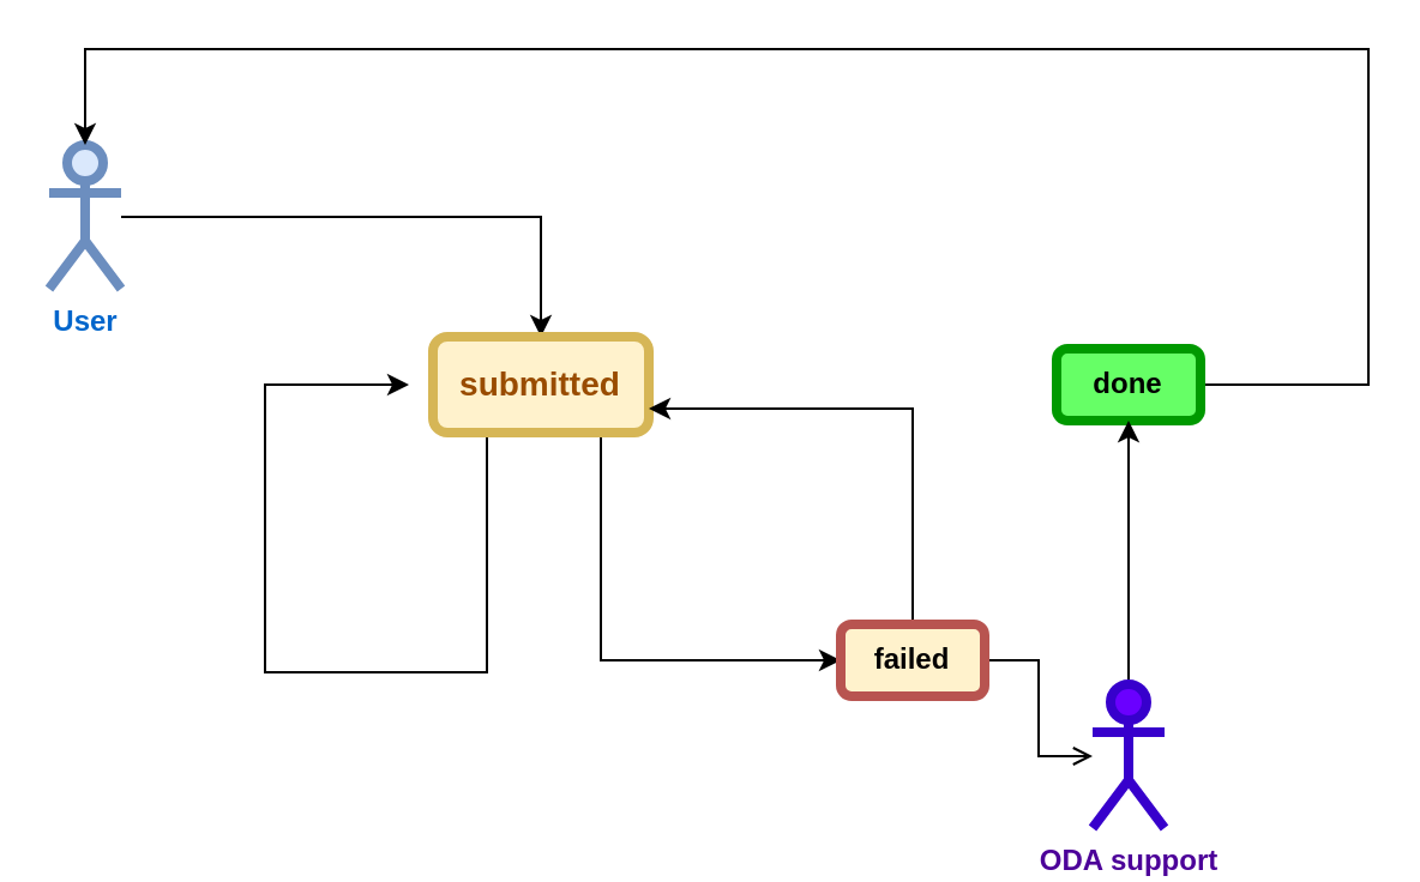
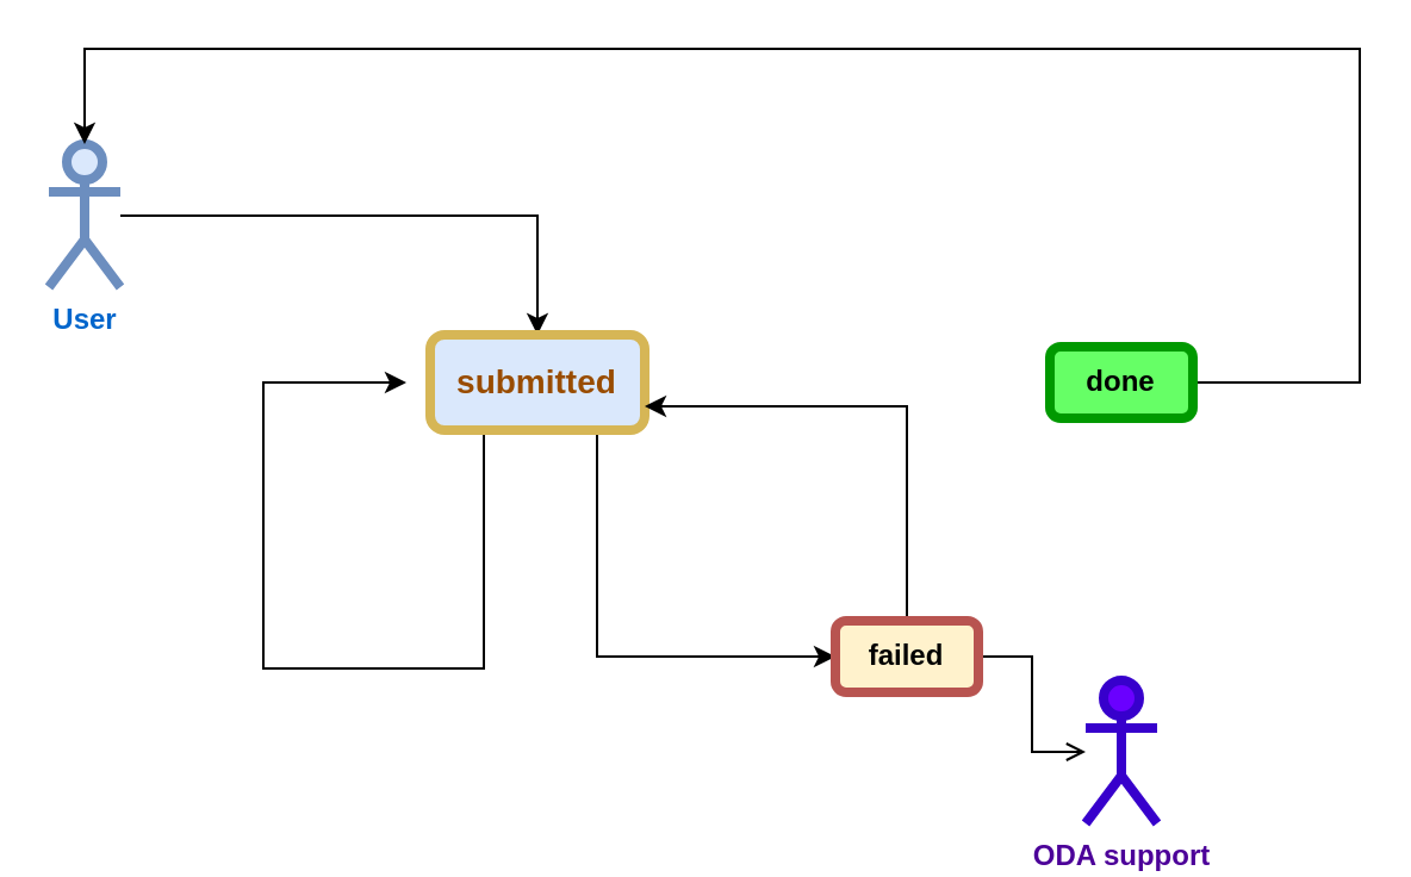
  <mxCell id="0" />
  <mxCell id="1" parent="0" />
  <mxCell id="2" style="edgeStyle=orthogonalEdgeStyle;rounded=0;orthogonalLoop=1;jettySize=auto;html=1;entryX=0.5;entryY=0;entryDx=0;entryDy=0;fontSize=14;fontColor=#0066CC;" edge="1" parent="1" source="3" target="6"><mxGeometry relative="1" as="geometry" /></mxCell>
  <mxCell id="3" value="&lt;font color=&quot;#0066CC&quot;&gt;&lt;b&gt;User&lt;/b&gt;&lt;/font&gt;" style="shape=umlActor;verticalLabelPosition=bottom;verticalAlign=top;html=1;outlineConnect=0;strokeWidth=4;fillColor=#dae8fc;strokeColor=#6c8ebf;" vertex="1" parent="1"><mxGeometry x="20" y="60" width="30" height="60" as="geometry" /></mxCell>
  <mxCell id="4" style="edgeStyle=orthogonalEdgeStyle;rounded=0;orthogonalLoop=1;jettySize=auto;html=1;exitX=0.25;exitY=1;exitDx=0;exitDy=0;fontSize=14;fontColor=#0066CC;" edge="1" parent="1" source="6"><mxGeometry relative="1" as="geometry"><mxPoint x="170" y="160" as="targetPoint" /><Array as="points"><mxPoint x="203" y="280" /><mxPoint x="110" y="280" /><mxPoint x="110" y="160" /></Array></mxGeometry></mxCell>
  <mxCell id="5" style="edgeStyle=orthogonalEdgeStyle;rounded=0;orthogonalLoop=1;jettySize=auto;html=1;entryX=0;entryY=0.5;entryDx=0;entryDy=0;fontSize=14;fontColor=#0066CC;" edge="1" parent="1" source="6" target="11"><mxGeometry relative="1" as="geometry"><Array as="points"><mxPoint x="250" y="275" /></Array></mxGeometry></mxCell>
- <mxCell id="6" value="&lt;font color=&quot;#994C00&quot;&gt;&lt;b&gt;&lt;font style=&quot;font-size: 14px;&quot;&gt;submitted&lt;/font&gt;&lt;/b&gt;&lt;/font&gt;" style="rounded=1;whiteSpace=wrap;html=1;strokeWidth=4;fillColor=#fff2cc;strokeColor=#d6b656;" vertex="1" parent="1"><mxGeometry x="180" y="140" width="90" height="40" as="geometry" /></mxCell>
+ <mxCell id="6" value="&lt;font color=&quot;#994C00&quot;&gt;&lt;b&gt;&lt;font style=&quot;font-size: 14px;&quot;&gt;submitted&lt;/font&gt;&lt;/b&gt;&lt;/font&gt;" style="rounded=1;whiteSpace=wrap;html=1;strokeWidth=4;fillColor=#dae8fc;strokeColor=#d6b656;" vertex="1" parent="1"><mxGeometry x="180" y="140" width="90" height="40" as="geometry" /></mxCell>
  <mxCell id="7" style="edgeStyle=orthogonalEdgeStyle;rounded=0;orthogonalLoop=1;jettySize=auto;html=1;fontSize=14;fontColor=#0066CC;" edge="1" parent="1" source="8" target="3"><mxGeometry relative="1" as="geometry"><Array as="points"><mxPoint x="570" y="160" /><mxPoint x="570" y="20" /><mxPoint x="35" y="20" /></Array></mxGeometry></mxCell>
  <mxCell id="8" value="&lt;b&gt;done&lt;/b&gt;" style="rounded=1;whiteSpace=wrap;html=1;strokeWidth=4;fillColor=#66FF66;strokeColor=#009900;" vertex="1" parent="1"><mxGeometry x="440" y="145" width="60" height="30" as="geometry" /></mxCell>
  <mxCell id="9" style="edgeStyle=orthogonalEdgeStyle;rounded=0;orthogonalLoop=1;jettySize=auto;html=1;fontSize=14;fontColor=#0066CC;endArrow=open;" edge="1" parent="1" source="11" target="13"><mxGeometry relative="1" as="geometry" /></mxCell>
  <mxCell id="10" style="edgeStyle=orthogonalEdgeStyle;rounded=0;orthogonalLoop=1;jettySize=auto;html=1;entryX=1;entryY=0.75;entryDx=0;entryDy=0;fontSize=14;fontColor=#0066CC;" edge="1" parent="1" source="11" target="6"><mxGeometry relative="1" as="geometry"><Array as="points"><mxPoint x="380" y="170" /></Array></mxGeometry></mxCell>
  <mxCell id="11" value="&lt;b&gt;failed&lt;/b&gt;" style="rounded=1;whiteSpace=wrap;html=1;strokeWidth=4;fillColor=#fff2cc;strokeColor=#b85450;" vertex="1" parent="1"><mxGeometry x="350" y="260" width="60" height="30" as="geometry" /></mxCell>
- <mxCell id="12" style="edgeStyle=orthogonalEdgeStyle;rounded=0;orthogonalLoop=1;jettySize=auto;html=1;entryX=0.5;entryY=1;entryDx=0;entryDy=0;fontSize=14;fontColor=#0066CC;" edge="1" parent="1" source="13" target="8"><mxGeometry relative="1" as="geometry" /></mxCell>
  <mxCell id="13" value="&lt;b&gt;&lt;font color=&quot;#4C0099&quot;&gt;ODA support&lt;/font&gt;&lt;/b&gt;" style="shape=umlActor;verticalLabelPosition=bottom;verticalAlign=top;html=1;outlineConnect=0;strokeWidth=4;fillColor=#6a00ff;strokeColor=#3700CC;fontColor=#ffffff;" vertex="1" parent="1"><mxGeometry x="455" y="285" width="30" height="60" as="geometry" /></mxCell>
